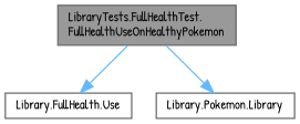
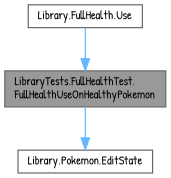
  digraph {
    fontname="Patrick Hand"
    rankdir=TB
    node [color=grey40 fillcolor=white fontname="Patrick Hand" fontsize=10 shape=box style=filled]
    edge [color=steelblue1 fontname="Patrick Hand" fontsize=10 labelfontname=Helvetica labelfontsize=10 style=solid]
    n1 [color=gray40 fillcolor=grey60 fontcolor=black height=0.2 label="LibraryTests.FullHealthTest.\lFullHealthUseOnHealthyPokemon" width=0.4]
    n2 [height=0.2 label="Library.FullHealth.Use" width=0.4]
-   n3 [height=0.2 label="Library.Pokemon.Library" width=0.4]
-   n1 -> n2
+   n3 [height=0.2 label="Library.Pokemon.EditState" width=0.4]
+   n2 -> n1
    n1 -> n3
  }
